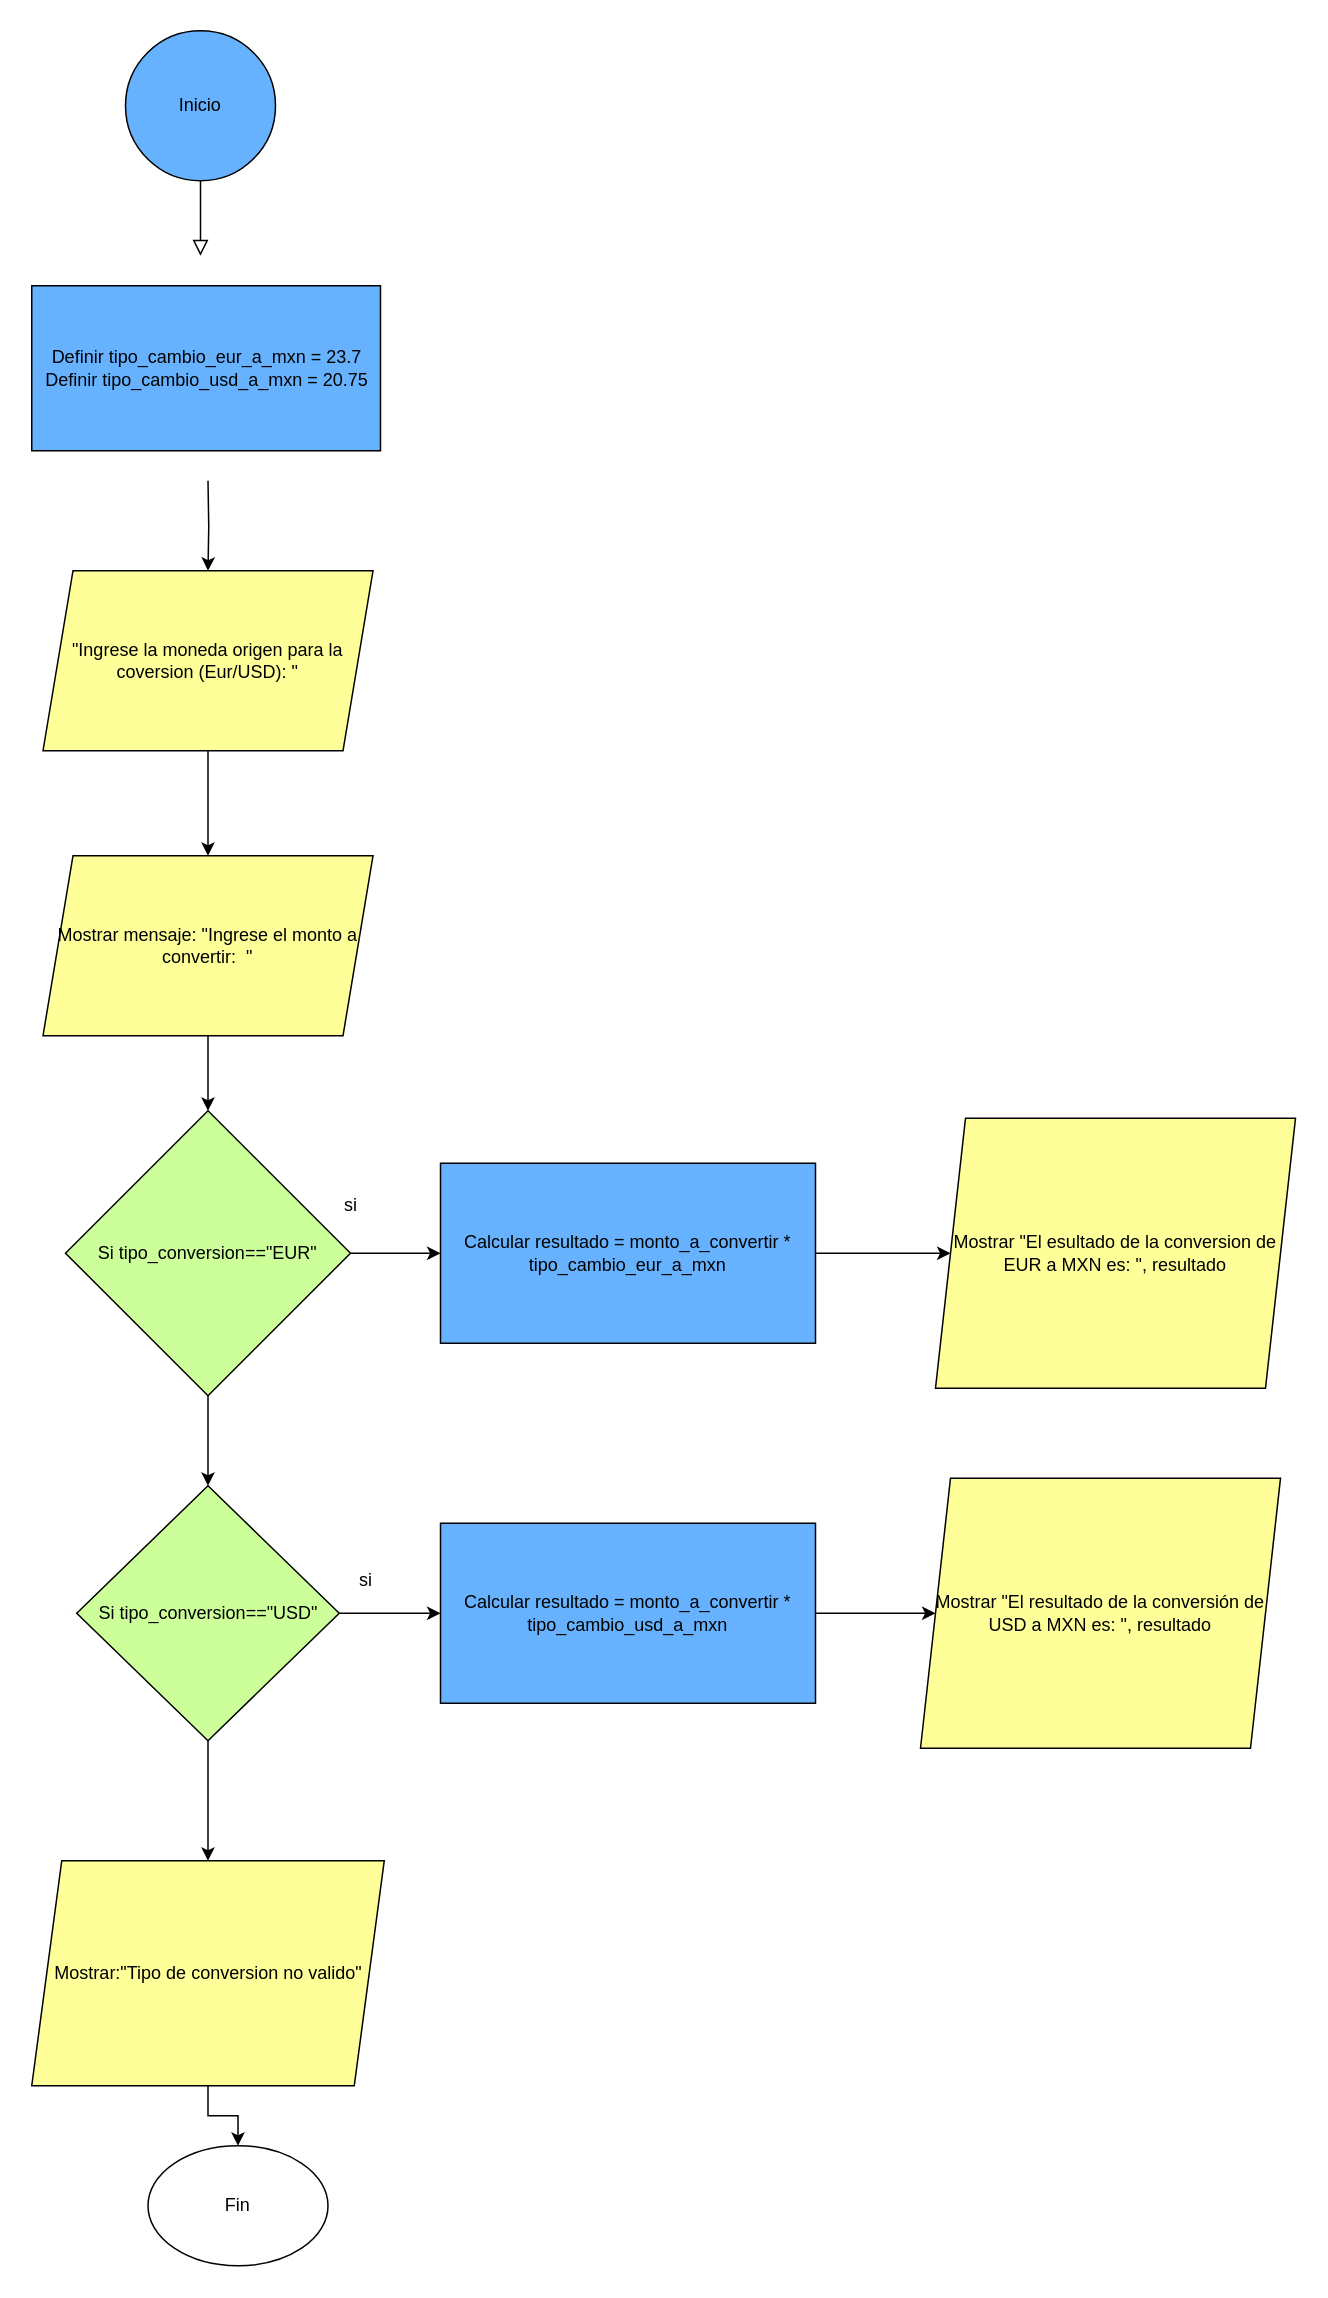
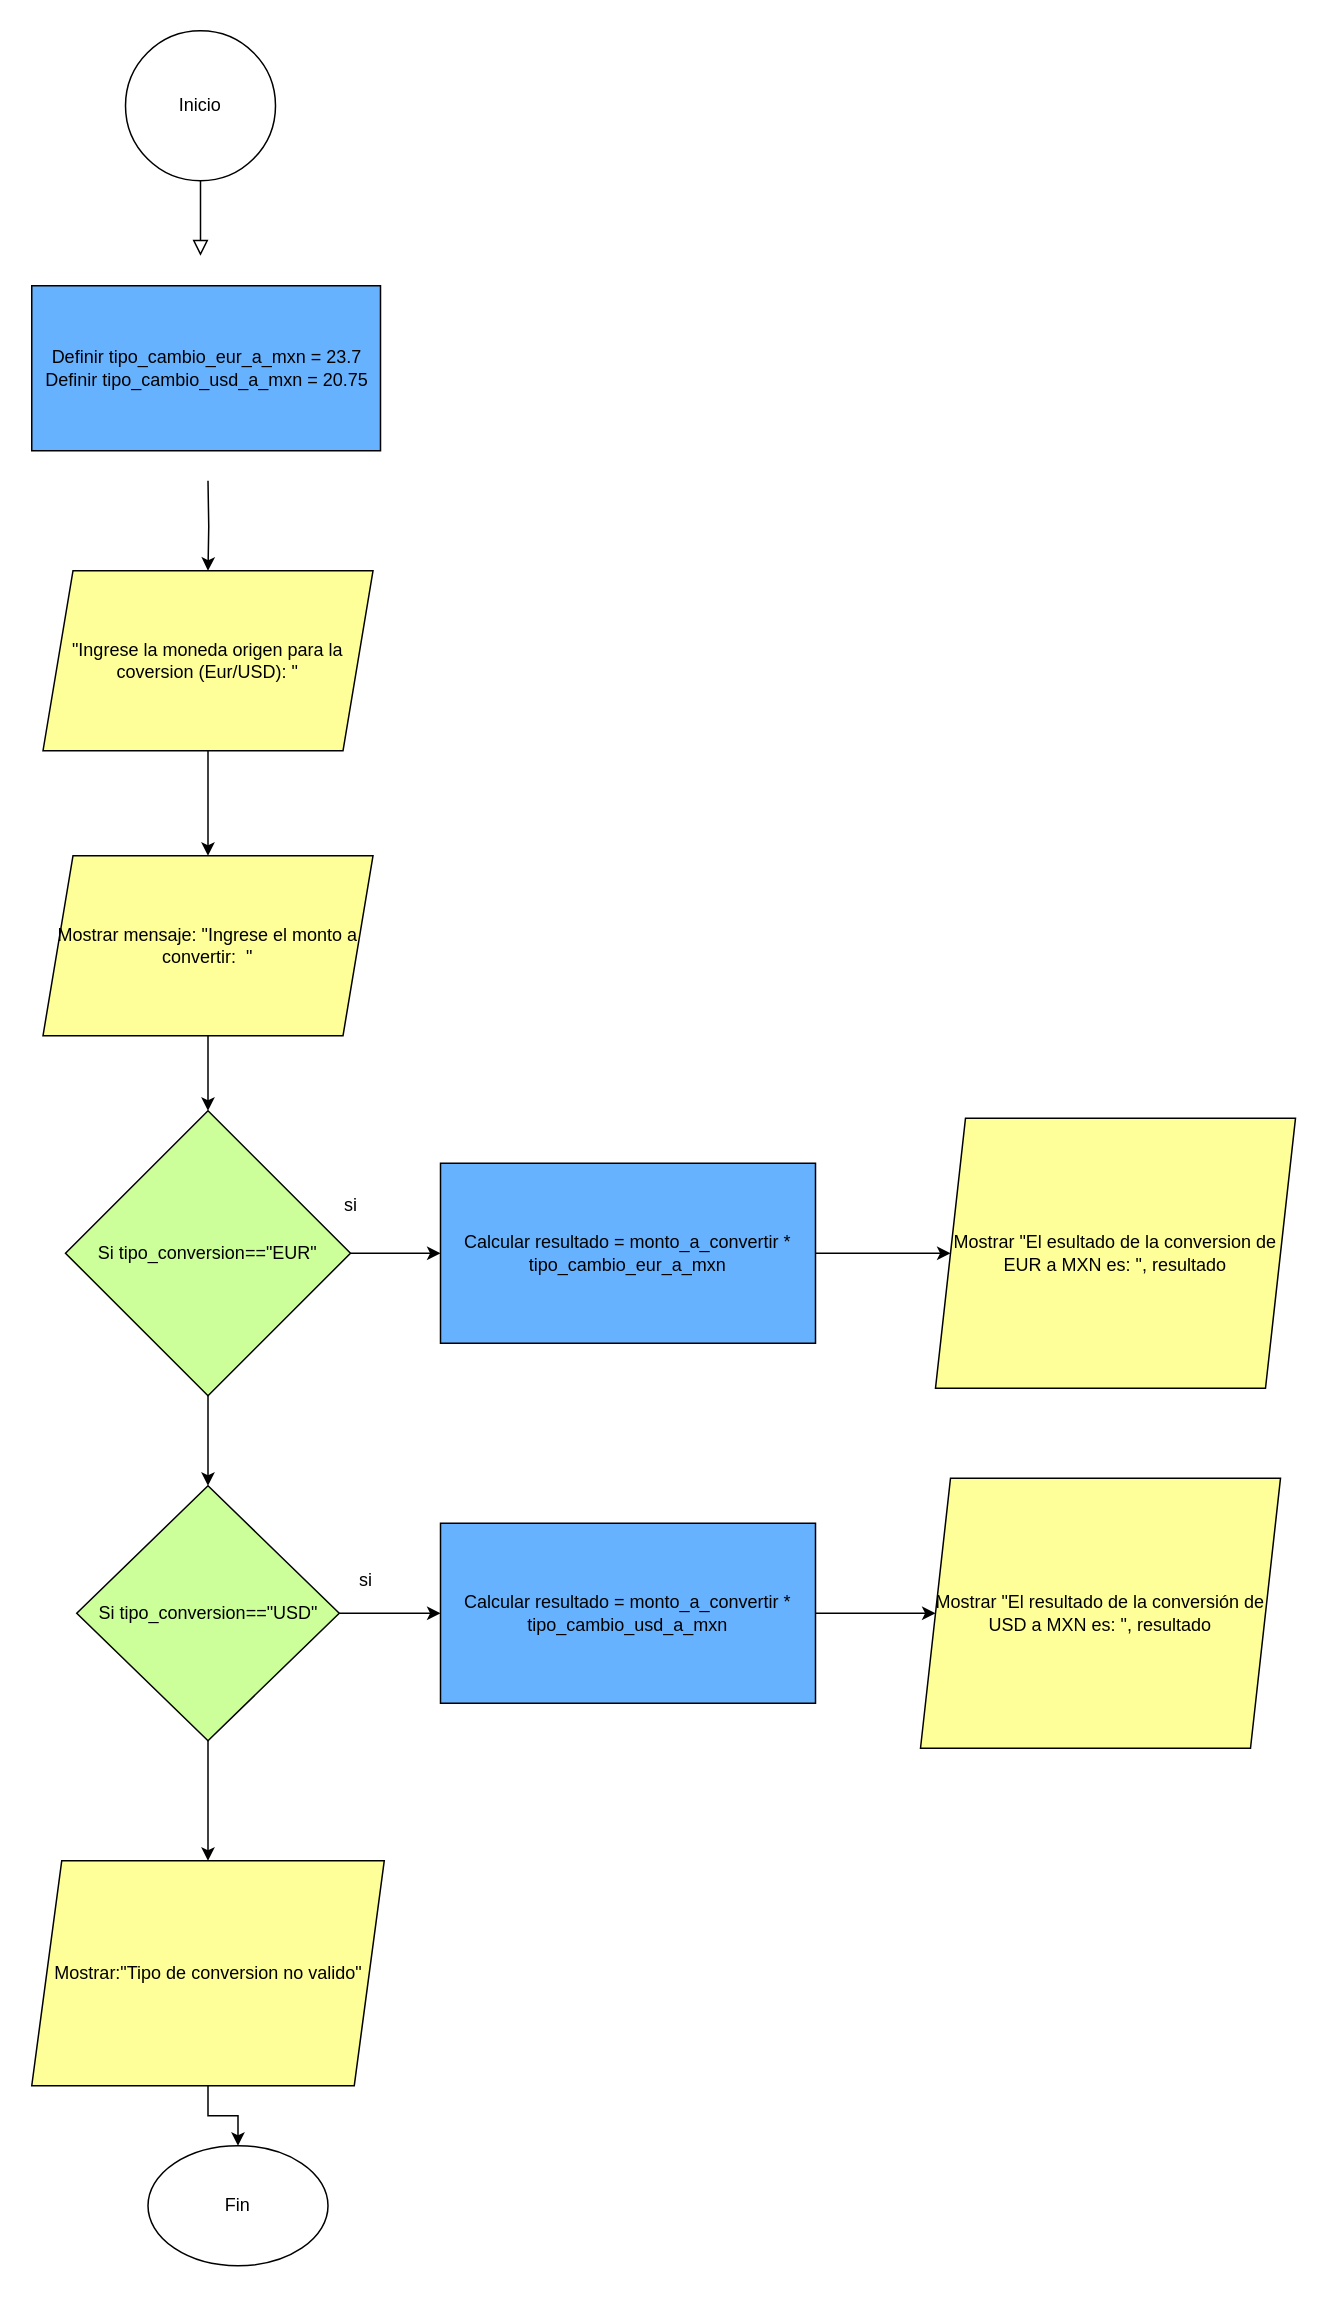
  <mxCell id="0" />
  <mxCell id="1" parent="0" />
  <mxCell id="2" value="" style="rounded=0;html=1;jettySize=auto;orthogonalLoop=1;fontSize=11;endArrow=block;endFill=0;endSize=8;strokeWidth=1;shadow=0;labelBackgroundColor=none;edgeStyle=orthogonalEdgeStyle;" parent="1" edge="1"><mxGeometry relative="1" as="geometry"><mxPoint x="133" y="120" as="sourcePoint" /><mxPoint x="133" y="170" as="targetPoint" /></mxGeometry></mxCell>
- <mxCell id="3" value="Inicio" style="ellipse;whiteSpace=wrap;html=1;aspect=fixed;fillColor=#66b2ff;" vertex="1" parent="1"><mxGeometry x="83" y="20" width="100" height="100" as="geometry" /></mxCell>
+ <mxCell id="3" value="Inicio" style="ellipse;whiteSpace=wrap;html=1;aspect=fixed;" vertex="1" parent="1"><mxGeometry x="83" y="20" width="100" height="100" as="geometry" /></mxCell>
  <mxCell id="4" value="" style="edgeStyle=orthogonalEdgeStyle;rounded=0;orthogonalLoop=1;jettySize=auto;html=1;" edge="1" parent="1" target="6"><mxGeometry relative="1" as="geometry"><mxPoint x="138" y="320" as="sourcePoint" /></mxGeometry></mxCell>
  <mxCell id="5" value="" style="edgeStyle=orthogonalEdgeStyle;rounded=0;orthogonalLoop=1;jettySize=auto;html=1;fillColor=#FFFF99;" edge="1" parent="1" source="6" target="8"><mxGeometry relative="1" as="geometry" /></mxCell>
  <mxCell id="6" value="&quot;Ingrese la moneda origen para la coversion (Eur/USD): &quot;" style="shape=parallelogram;perimeter=parallelogramPerimeter;whiteSpace=wrap;html=1;fixedSize=1;fillColor=#FFFF99;" vertex="1" parent="1"><mxGeometry x="28" y="380" width="220" height="120" as="geometry" /></mxCell>
  <mxCell id="7" value="" style="edgeStyle=orthogonalEdgeStyle;rounded=0;orthogonalLoop=1;jettySize=auto;html=1;" edge="1" parent="1" source="8" target="11"><mxGeometry relative="1" as="geometry" /></mxCell>
  <mxCell id="8" value="Mostrar mensaje: &quot;Ingrese el monto a convertir:  &quot;" style="shape=parallelogram;perimeter=parallelogramPerimeter;whiteSpace=wrap;html=1;fixedSize=1;fillColor=#FFFF99;" vertex="1" parent="1"><mxGeometry x="28" y="570" width="220" height="120" as="geometry" /></mxCell>
  <mxCell id="9" value="" style="edgeStyle=orthogonalEdgeStyle;rounded=0;orthogonalLoop=1;jettySize=auto;html=1;" edge="1" parent="1" source="11" target="13"><mxGeometry relative="1" as="geometry" /></mxCell>
  <mxCell id="10" value="" style="edgeStyle=orthogonalEdgeStyle;rounded=0;orthogonalLoop=1;jettySize=auto;html=1;fillColor=#CCFF99;" edge="1" parent="1" source="11" target="18"><mxGeometry relative="1" as="geometry" /></mxCell>
  <mxCell id="11" value="Si tipo_conversion==&quot;EUR&quot;" style="rhombus;whiteSpace=wrap;html=1;fillColor=#CCFF99;" vertex="1" parent="1"><mxGeometry x="43" y="740" width="190" height="190" as="geometry" /></mxCell>
  <mxCell id="12" value="" style="edgeStyle=orthogonalEdgeStyle;rounded=0;orthogonalLoop=1;jettySize=auto;html=1;" edge="1" parent="1" source="13" target="14"><mxGeometry relative="1" as="geometry" /></mxCell>
  <mxCell id="13" value="Calcular resultado = monto_a_convertir * tipo_cambio_eur_a_mxn" style="rounded=0;whiteSpace=wrap;html=1;fillColor=#66B2FF;" vertex="1" parent="1"><mxGeometry x="293" y="775" width="250" height="120" as="geometry" /></mxCell>
  <mxCell id="14" value="Mostrar &quot;El esultado de la conversion de EUR a MXN es: &quot;, resultado" style="shape=parallelogram;perimeter=parallelogramPerimeter;whiteSpace=wrap;html=1;fixedSize=1;fillColor=#FFFF99;" vertex="1" parent="1"><mxGeometry x="623" y="745" width="240" height="180" as="geometry" /></mxCell>
  <mxCell id="15" value="si" style="text;html=1;align=center;verticalAlign=middle;resizable=0;points=[];autosize=1;strokeColor=none;fillColor=none;" vertex="1" parent="1"><mxGeometry x="218" y="788" width="30" height="30" as="geometry" /></mxCell>
  <mxCell id="16" value="" style="edgeStyle=orthogonalEdgeStyle;rounded=0;orthogonalLoop=1;jettySize=auto;html=1;" edge="1" parent="1" source="18" target="23"><mxGeometry relative="1" as="geometry" /></mxCell>
  <mxCell id="17" value="" style="edgeStyle=orthogonalEdgeStyle;rounded=0;orthogonalLoop=1;jettySize=auto;html=1;" edge="1" parent="1" source="18" target="20"><mxGeometry relative="1" as="geometry" /></mxCell>
  <mxCell id="18" value="Si tipo_conversion==&quot;USD&quot;" style="rhombus;whiteSpace=wrap;html=1;fillColor=#CCFF99;" vertex="1" parent="1"><mxGeometry x="50.5" y="990" width="175" height="170" as="geometry" /></mxCell>
  <mxCell id="19" value="" style="edgeStyle=orthogonalEdgeStyle;rounded=0;orthogonalLoop=1;jettySize=auto;html=1;" edge="1" parent="1" source="20" target="21"><mxGeometry relative="1" as="geometry" /></mxCell>
  <mxCell id="20" value="Mostrar:&quot;Tipo de conversion no valido&quot;" style="shape=parallelogram;perimeter=parallelogramPerimeter;whiteSpace=wrap;html=1;fixedSize=1;align=center;fillColor=#FFFF99;" vertex="1" parent="1"><mxGeometry x="20.5" y="1240" width="235" height="150" as="geometry" /></mxCell>
  <mxCell id="21" value="Fin" style="ellipse;whiteSpace=wrap;html=1;aspect=fixed;" vertex="1" parent="1"><mxGeometry x="98" y="1430" width="120" height="80" as="geometry" /></mxCell>
  <mxCell id="22" value="" style="edgeStyle=orthogonalEdgeStyle;rounded=0;orthogonalLoop=1;jettySize=auto;html=1;" edge="1" parent="1" source="23" target="24"><mxGeometry relative="1" as="geometry" /></mxCell>
  <mxCell id="23" value="Calcular resultado = monto_a_convertir * tipo_cambio_usd_a_mxn" style="rounded=0;whiteSpace=wrap;html=1;fillColor=#66B2FF;" vertex="1" parent="1"><mxGeometry x="293" y="1015" width="250" height="120" as="geometry" /></mxCell>
  <mxCell id="24" value="Mostrar &quot;El resultado de la conversión de USD a MXN es: &quot;, resultado" style="shape=parallelogram;perimeter=parallelogramPerimeter;whiteSpace=wrap;html=1;fixedSize=1;fillColor=#FFFF99;" vertex="1" parent="1"><mxGeometry x="613" y="985" width="240" height="180" as="geometry" /></mxCell>
  <mxCell id="25" value="si" style="text;html=1;align=center;verticalAlign=middle;resizable=0;points=[];autosize=1;strokeColor=none;fillColor=none;" vertex="1" parent="1"><mxGeometry x="228" y="1038" width="30" height="30" as="geometry" /></mxCell>
  <mxCell id="26" value="&lt;div&gt;Definir tipo_cambio_eur_a_mxn = 23.7&lt;/div&gt;&lt;div&gt;Definir tipo_cambio_usd_a_mxn = 20.75&lt;/div&gt;" style="rounded=0;whiteSpace=wrap;html=1;fillColor=#66B2FF;" vertex="1" parent="1"><mxGeometry x="20.5" y="190" width="232.5" height="110" as="geometry" /></mxCell>
